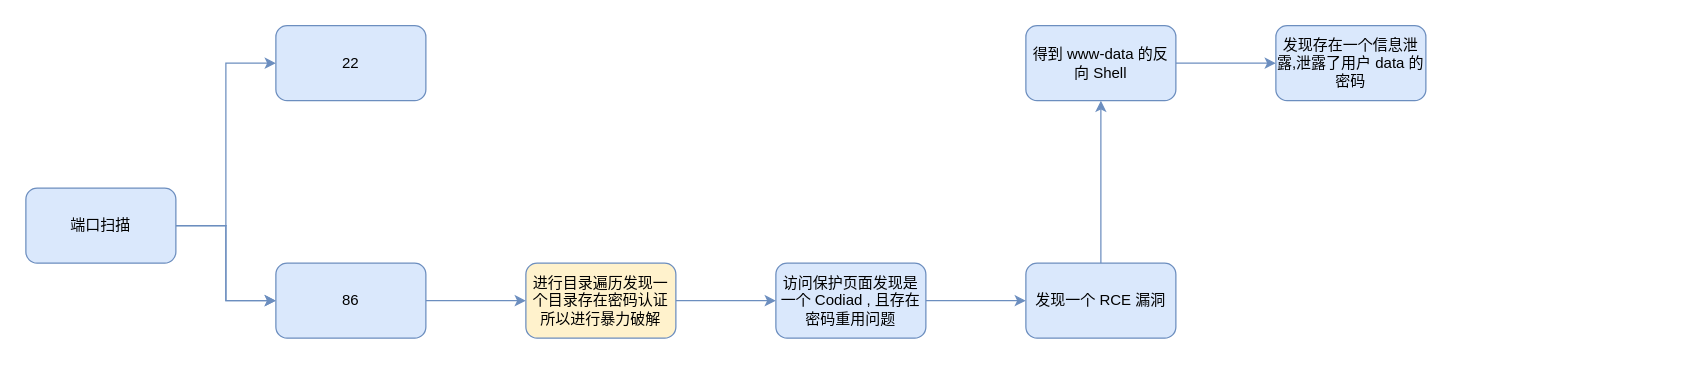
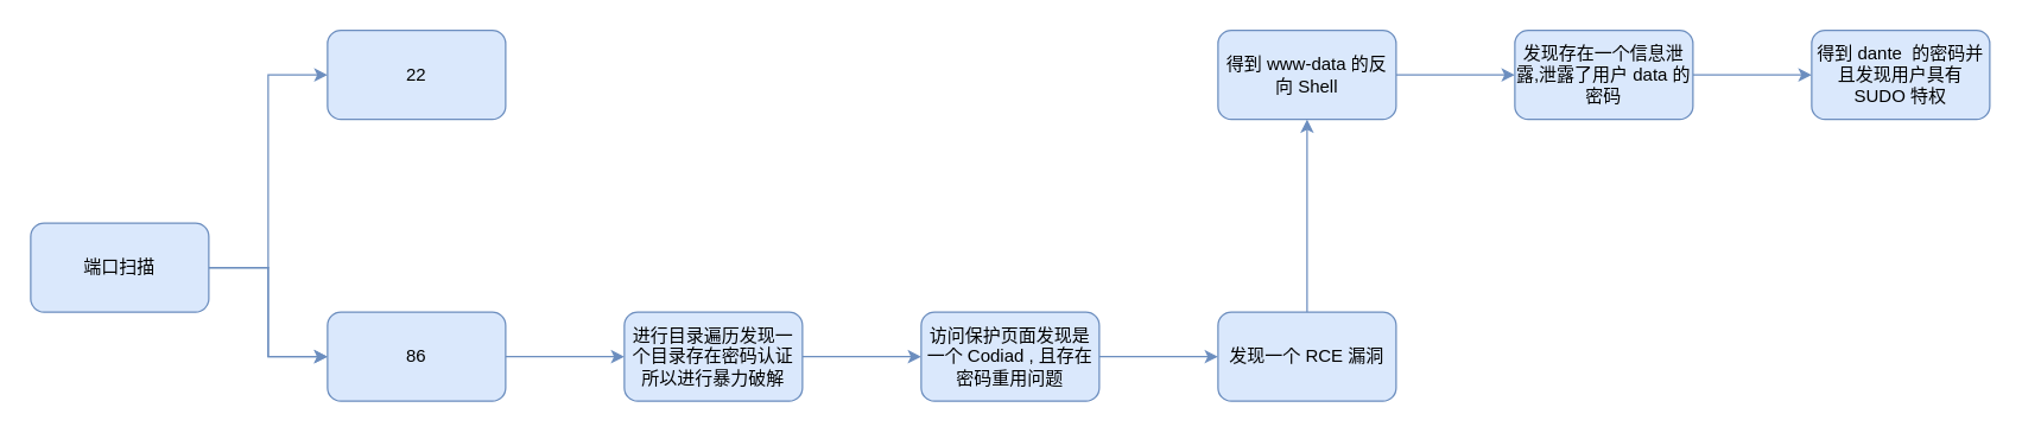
  <mxCell id="0" />
  <mxCell id="1" parent="0" />
  <mxCell id="2" value="" style="edgeStyle=orthogonalEdgeStyle;rounded=0;orthogonalLoop=1;jettySize=auto;html=1;fillColor=#dae8fc;strokeColor=#6c8ebf;" edge="1" parent="1" source="5" target="7"><mxGeometry relative="1" as="geometry" /></mxCell>
  <mxCell id="3" value="" style="edgeStyle=orthogonalEdgeStyle;rounded=0;orthogonalLoop=1;jettySize=auto;html=1;fillColor=#dae8fc;strokeColor=#6c8ebf;" edge="1" parent="1" source="5" target="7"><mxGeometry relative="1" as="geometry" /></mxCell>
  <mxCell id="4" value="" style="edgeStyle=orthogonalEdgeStyle;rounded=0;orthogonalLoop=1;jettySize=auto;html=1;entryX=0;entryY=0.5;entryDx=0;entryDy=0;fillColor=#dae8fc;strokeColor=#6c8ebf;" edge="1" parent="1" source="5" target="14"><mxGeometry relative="1" as="geometry" /></mxCell>
  <mxCell id="5" value="端口扫描" style="rounded=1;whiteSpace=wrap;html=1;fillColor=#dae8fc;strokeColor=#6c8ebf;" vertex="1" parent="1"><mxGeometry x="20" y="150" width="120" height="60" as="geometry" /></mxCell>
  <mxCell id="6" value="" style="edgeStyle=orthogonalEdgeStyle;rounded=0;orthogonalLoop=1;jettySize=auto;html=1;fillColor=#dae8fc;strokeColor=#6c8ebf;" edge="1" parent="1" source="7" target="9"><mxGeometry relative="1" as="geometry" /></mxCell>
  <mxCell id="7" value="86" style="whiteSpace=wrap;html=1;rounded=1;fillColor=#dae8fc;strokeColor=#6c8ebf;" vertex="1" parent="1"><mxGeometry x="220" y="210" width="120" height="60" as="geometry" /></mxCell>
  <mxCell id="8" value="" style="edgeStyle=orthogonalEdgeStyle;rounded=0;orthogonalLoop=1;jettySize=auto;html=1;fillColor=#dae8fc;strokeColor=#6c8ebf;" edge="1" parent="1" source="9" target="11"><mxGeometry relative="1" as="geometry" /></mxCell>
- <mxCell id="9" value="进行目录遍历发现一个目录存在密码认证所以进行暴力破解" style="whiteSpace=wrap;html=1;rounded=1;fillColor=#fff2cc;strokeColor=#6c8ebf;" vertex="1" parent="1"><mxGeometry x="420" y="210" width="120" height="60" as="geometry" /></mxCell>
+ <mxCell id="9" value="进行目录遍历发现一个目录存在密码认证所以进行暴力破解" style="whiteSpace=wrap;html=1;rounded=1;fillColor=#dae8fc;strokeColor=#6c8ebf;" vertex="1" parent="1"><mxGeometry x="420" y="210" width="120" height="60" as="geometry" /></mxCell>
  <mxCell id="10" value="" style="edgeStyle=orthogonalEdgeStyle;rounded=0;orthogonalLoop=1;jettySize=auto;html=1;fillColor=#dae8fc;strokeColor=#6c8ebf;" edge="1" parent="1" source="11" target="13"><mxGeometry relative="1" as="geometry" /></mxCell>
  <mxCell id="11" value="访问保护页面发现是一个&amp;nbsp;Codiad , 且存在密码重用问题" style="whiteSpace=wrap;html=1;rounded=1;fillColor=#dae8fc;strokeColor=#6c8ebf;" vertex="1" parent="1"><mxGeometry x="620" y="210" width="120" height="60" as="geometry" /></mxCell>
  <mxCell id="12" value="" style="edgeStyle=orthogonalEdgeStyle;rounded=0;orthogonalLoop=1;jettySize=auto;html=1;fillColor=#dae8fc;strokeColor=#6c8ebf;" edge="1" parent="1" source="13" target="16"><mxGeometry relative="1" as="geometry" /></mxCell>
  <mxCell id="13" value="发现一个 RCE 漏洞" style="whiteSpace=wrap;html=1;rounded=1;fillColor=#dae8fc;strokeColor=#6c8ebf;" vertex="1" parent="1"><mxGeometry x="820" y="210" width="120" height="60" as="geometry" /></mxCell>
  <mxCell id="14" value="22" style="whiteSpace=wrap;html=1;rounded=1;fillColor=#dae8fc;strokeColor=#6c8ebf;" vertex="1" parent="1"><mxGeometry x="220" y="20" width="120" height="60" as="geometry" /></mxCell>
  <mxCell id="15" value="" style="edgeStyle=orthogonalEdgeStyle;rounded=0;orthogonalLoop=1;jettySize=auto;html=1;fillColor=#dae8fc;strokeColor=#6c8ebf;" edge="1" parent="1" source="16" target="18"><mxGeometry relative="1" as="geometry" /></mxCell>
  <mxCell id="16" value="得到 www-data 的反向 Shell" style="whiteSpace=wrap;html=1;rounded=1;fillColor=#dae8fc;strokeColor=#6c8ebf;" vertex="1" parent="1"><mxGeometry x="820" y="20" width="120" height="60" as="geometry" /></mxCell>
+ <mxCell id="17" value="" style="edgeStyle=orthogonalEdgeStyle;rounded=0;orthogonalLoop=1;jettySize=auto;html=1;fillColor=#dae8fc;strokeColor=#6c8ebf;" edge="1" parent="1" source="18" target="19"><mxGeometry relative="1" as="geometry" /></mxCell>
  <mxCell id="18" value="发现存在一个信息泄露,泄露了用户 data 的密码" style="whiteSpace=wrap;html=1;rounded=1;fillColor=#dae8fc;strokeColor=#6c8ebf;" vertex="1" parent="1"><mxGeometry x="1020" y="20" width="120" height="60" as="geometry" /></mxCell>
+ <mxCell id="19" value="得到 dante&amp;nbsp; 的密码并且发现用户具有SUDO 特权" style="whiteSpace=wrap;html=1;rounded=1;fillColor=#dae8fc;strokeColor=#6c8ebf;" vertex="1" parent="1"><mxGeometry x="1220" y="20" width="120" height="60" as="geometry" /></mxCell>
